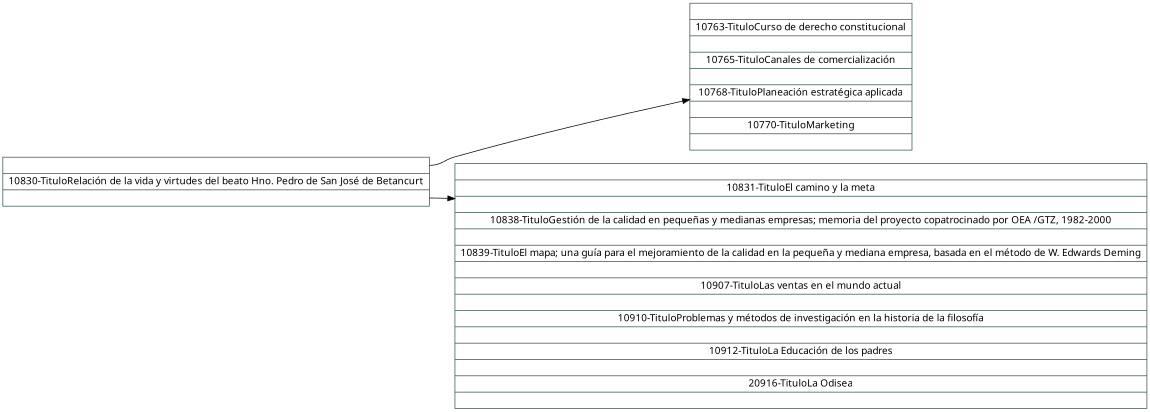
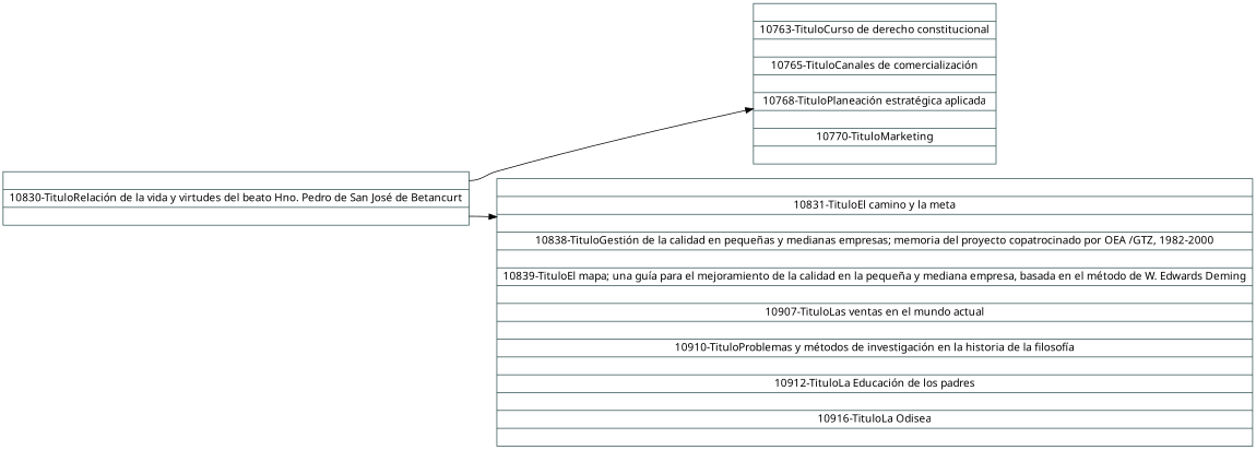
  digraph {
    rankdir=LR
    fontname="Noto Sans"
    node [color=darkslategray gradientangle=90 shape=record text=white fontname="Noto Sans"]
    edge [fontname="Noto Sans"]
    n1 [label="<P0>|10830-TituloRelación de la vida y virtudes del beato Hno. Pedro de San José de Betancurt|<P1>"]
    n2 [label="<P0>|10763-TituloCurso de derecho constitucional|<P1>|10765-TituloCanales de comercialización|<P2>|10768-TituloPlaneación estratégica aplicada|<P3>|10770-TituloMarketing|<P4>"]
-   n3 [label="<P0>|10831-TituloEl camino y la meta|<P1>|10838-TituloGestión de la calidad en pequeñas y medianas empresas; memoria del proyecto copatrocinado por OEA /GTZ, 1982-2000|<P2>|10839-TituloEl mapa; una guía para el mejoramiento de la calidad en la pequeña y mediana empresa, basada en el método de W. Edwards Deming|<P3>|10907-TituloLas ventas en el mundo actual|<P4>|10910-TituloProblemas y métodos de investigación en la historia de la filosofía|<P5>|10912-TituloLa Educación de los padres|<P6>|20916-TituloLa Odisea|<P7>"]
+   n3 [label="<P0>|10831-TituloEl camino y la meta|<P1>|10838-TituloGestión de la calidad en pequeñas y medianas empresas; memoria del proyecto copatrocinado por OEA /GTZ, 1982-2000|<P2>|10839-TituloEl mapa; una guía para el mejoramiento de la calidad en la pequeña y mediana empresa, basada en el método de W. Edwards Deming|<P3>|10907-TituloLas ventas en el mundo actual|<P4>|10910-TituloProblemas y métodos de investigación en la historia de la filosofía|<P5>|10912-TituloLa Educación de los padres|<P6>|10916-TituloLa Odisea|<P7>"]
    n1 -> n2 [tailport=P0]
    n1 -> n3 [tailport=P1]
  }
